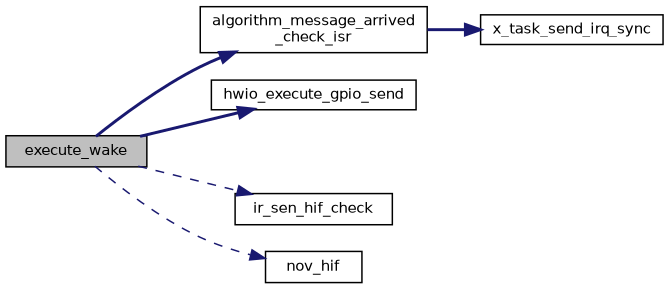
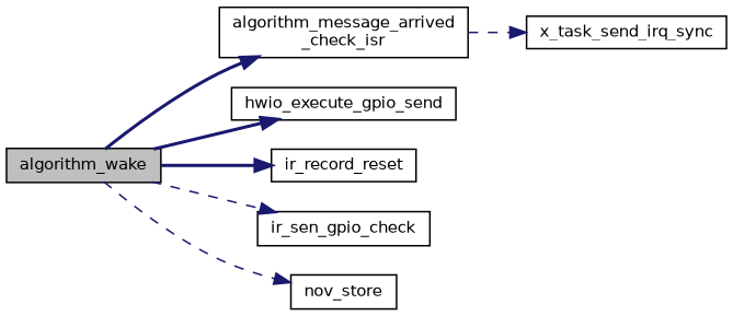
  digraph {
    rankdir=LR
    node [color=black fillcolor=white fontname=Helvetica fontsize=10 shape=record style=filled]
    edge [color=midnightblue fontname=Helvetica fontsize=10 labelfontname=Helvetica labelfontsize=10 style=bold]
-   n1 [fillcolor=grey75 fontcolor=black height=0.2 label=execute_wake width=0.4]
+   n1 [fillcolor=grey75 fontcolor=black height=0.2 label=algorithm_wake width=0.4]
    n2 [height=0.2 label="algorithm_message_arrived\l_check_isr" width=0.4]
    n3 [height=0.2 label=hwio_execute_gpio_send width=0.4]
-   n5 [height=0.2 label=ir_sen_hif_check width=0.4]
-   n6 [height=0.2 label=nov_hif width=0.4]
+   n4 [height=0.2 label=ir_record_reset width=0.4]
+   n5 [height=0.2 label=ir_sen_gpio_check width=0.4]
+   n6 [height=0.2 label=nov_store width=0.4]
    n7 [height=0.2 label=x_task_send_irq_sync width=0.4]
    n1 -> n2
    n1 -> n3
+   n1 -> n4
    n1 -> n5 [style=dashed]
    n1 -> n6 [style=dashed]
-   n2 -> n7
+   n2 -> n7 [style=dashed]
  }
